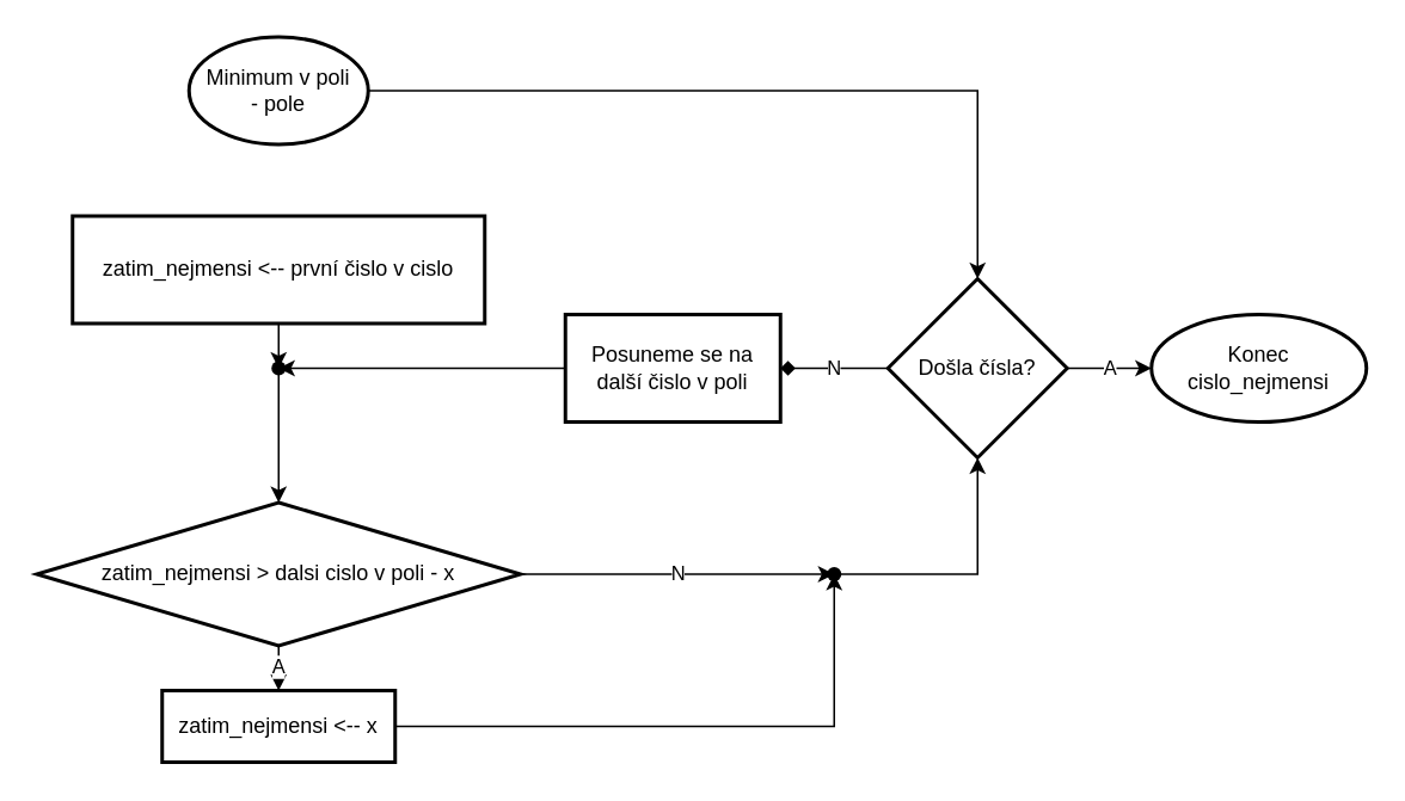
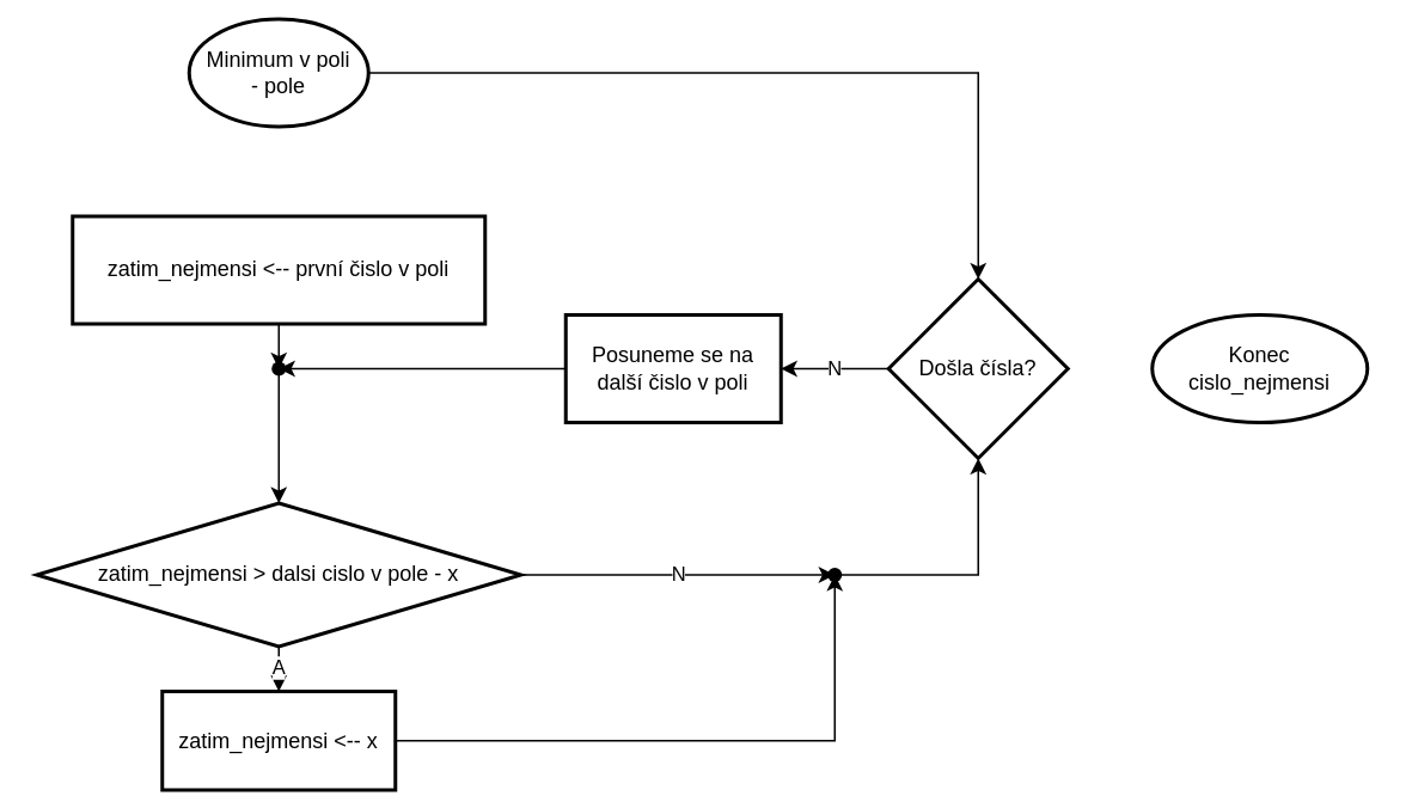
  <mxCell id="0" />
  <mxCell id="1" parent="0" />
  <mxCell id="2" value="" style="edgeStyle=orthogonalEdgeStyle;rounded=0;orthogonalLoop=1;jettySize=auto;html=1;" edge="1" parent="1" source="3" target="19"><mxGeometry relative="1" as="geometry" /></mxCell>
- <mxCell id="3" value="&lt;div&gt;Minimum v poli&lt;/div&gt;&lt;div&gt;- pole&lt;br&gt;&lt;/div&gt;" style="strokeWidth=2;html=1;shape=mxgraph.flowchart.start_1;whiteSpace=wrap;" vertex="1" parent="1"><mxGeometry x="105" y="20" width="100" height="60" as="geometry" /></mxCell>
+ <mxCell id="3" value="&lt;div&gt;Minimum v poli&lt;/div&gt;&lt;div&gt;- pole&lt;br&gt;&lt;/div&gt;" style="strokeWidth=2;html=1;shape=mxgraph.flowchart.start_1;whiteSpace=wrap;" vertex="1" parent="1"><mxGeometry x="105" y="10" width="100" height="60" as="geometry" /></mxCell>
  <mxCell id="4" value="" style="edgeStyle=orthogonalEdgeStyle;rounded=0;orthogonalLoop=1;jettySize=auto;html=1;entryX=0.508;entryY=0.008;entryDx=0;entryDy=0;entryPerimeter=0;" edge="1" parent="1" source="5" target="14"><mxGeometry relative="1" as="geometry" /></mxCell>
- <mxCell id="5" value="zatim_nejmensi &amp;lt;-- první čislo v cislo" style="whiteSpace=wrap;html=1;strokeWidth=2;" vertex="1" parent="1"><mxGeometry x="40" y="120" width="230" height="60" as="geometry" /></mxCell>
+ <mxCell id="5" value="zatim_nejmensi &amp;lt;-- první čislo v poli" style="whiteSpace=wrap;html=1;strokeWidth=2;" vertex="1" parent="1"><mxGeometry x="40" y="120" width="230" height="60" as="geometry" /></mxCell>
  <mxCell id="6" value="A" style="edgeStyle=orthogonalEdgeStyle;rounded=0;orthogonalLoop=1;jettySize=auto;html=1;" edge="1" parent="1" source="8" target="10"><mxGeometry relative="1" as="geometry" /></mxCell>
  <mxCell id="7" value="N" style="edgeStyle=orthogonalEdgeStyle;rounded=0;orthogonalLoop=1;jettySize=auto;html=1;" edge="1" parent="1" source="8" target="12"><mxGeometry relative="1" as="geometry" /></mxCell>
- <mxCell id="8" value="zatim_nejmensi &amp;gt; dalsi cislo v poli - x" style="rhombus;whiteSpace=wrap;html=1;strokeWidth=2;" vertex="1" parent="1"><mxGeometry x="20" y="280" width="270" height="80" as="geometry" /></mxCell>
+ <mxCell id="8" value="zatim_nejmensi &amp;gt; dalsi cislo v pole - x" style="rhombus;whiteSpace=wrap;html=1;strokeWidth=2;" vertex="1" parent="1"><mxGeometry x="20" y="280" width="270" height="80" as="geometry" /></mxCell>
  <mxCell id="9" value="" style="edgeStyle=orthogonalEdgeStyle;rounded=0;orthogonalLoop=1;jettySize=auto;html=1;" edge="1" parent="1" source="10" target="12"><mxGeometry relative="1" as="geometry"><mxPoint x="365" y="405" as="targetPoint" /></mxGeometry></mxCell>
- <mxCell id="10" value="zatim_nejmensi &amp;lt;-- x" style="whiteSpace=wrap;html=1;strokeWidth=2;" vertex="1" parent="1"><mxGeometry x="90" y="385" width="130" height="40" as="geometry" /></mxCell>
+ <mxCell id="10" value="zatim_nejmensi &amp;lt;-- x" style="whiteSpace=wrap;html=1;strokeWidth=2;" vertex="1" parent="1"><mxGeometry x="90" y="385" width="130" height="55" as="geometry" /></mxCell>
  <mxCell id="11" value="" style="edgeStyle=orthogonalEdgeStyle;rounded=0;orthogonalLoop=1;jettySize=auto;html=1;entryX=0.5;entryY=1;entryDx=0;entryDy=0;entryPerimeter=0;" edge="1" parent="1" source="12" target="19"><mxGeometry relative="1" as="geometry"><mxPoint x="355.034" y="235" as="targetPoint" /></mxGeometry></mxCell>
  <mxCell id="12" value="" style="shape=waypoint;sketch=0;size=6;pointerEvents=1;points=[];fillColor=default;resizable=0;rotatable=0;perimeter=centerPerimeter;snapToPoint=1;strokeWidth=2;" vertex="1" parent="1"><mxGeometry x="445" y="300" width="40" height="40" as="geometry" /></mxCell>
  <mxCell id="13" value="" style="edgeStyle=orthogonalEdgeStyle;rounded=0;orthogonalLoop=1;jettySize=auto;html=1;" edge="1" parent="1" source="14" target="8"><mxGeometry relative="1" as="geometry"><mxPoint x="155" y="230" as="targetPoint" /></mxGeometry></mxCell>
  <mxCell id="14" value="" style="shape=waypoint;sketch=0;size=6;pointerEvents=1;points=[];fillColor=default;resizable=0;rotatable=0;perimeter=centerPerimeter;snapToPoint=1;strokeWidth=2;" vertex="1" parent="1"><mxGeometry x="135" y="185" width="40" height="40" as="geometry" /></mxCell>
  <mxCell id="15" value="" style="edgeStyle=orthogonalEdgeStyle;rounded=0;orthogonalLoop=1;jettySize=auto;html=1;" edge="1" parent="1" source="16" target="14"><mxGeometry relative="1" as="geometry" /></mxCell>
  <mxCell id="16" value="Posuneme se na další čislo v poli" style="whiteSpace=wrap;html=1;sketch=0;strokeWidth=2;" vertex="1" parent="1"><mxGeometry x="315" y="175" width="120" height="60" as="geometry" /></mxCell>
- <mxCell id="17" value="N" style="edgeStyle=orthogonalEdgeStyle;rounded=0;orthogonalLoop=1;jettySize=auto;html=1;endArrow=diamond;" edge="1" parent="1" source="19" target="16"><mxGeometry relative="1" as="geometry" /></mxCell>
- <mxCell id="18" value="A" style="edgeStyle=orthogonalEdgeStyle;rounded=0;orthogonalLoop=1;jettySize=auto;html=1;" edge="1" parent="1" source="19" target="20"><mxGeometry relative="1" as="geometry" /></mxCell>
+ <mxCell id="17" value="N" style="edgeStyle=orthogonalEdgeStyle;rounded=0;orthogonalLoop=1;jettySize=auto;html=1;" edge="1" parent="1" source="19" target="16"><mxGeometry relative="1" as="geometry" /></mxCell>
  <mxCell id="19" value="Došla čísla?" style="strokeWidth=2;html=1;shape=mxgraph.flowchart.decision;whiteSpace=wrap;" vertex="1" parent="1"><mxGeometry x="495" y="155" width="100" height="100" as="geometry" /></mxCell>
  <mxCell id="20" value="Konec&lt;br&gt;cislo_nejmensi" style="ellipse;whiteSpace=wrap;html=1;strokeWidth=2;" vertex="1" parent="1"><mxGeometry x="642" y="175" width="120" height="60" as="geometry" /></mxCell>
